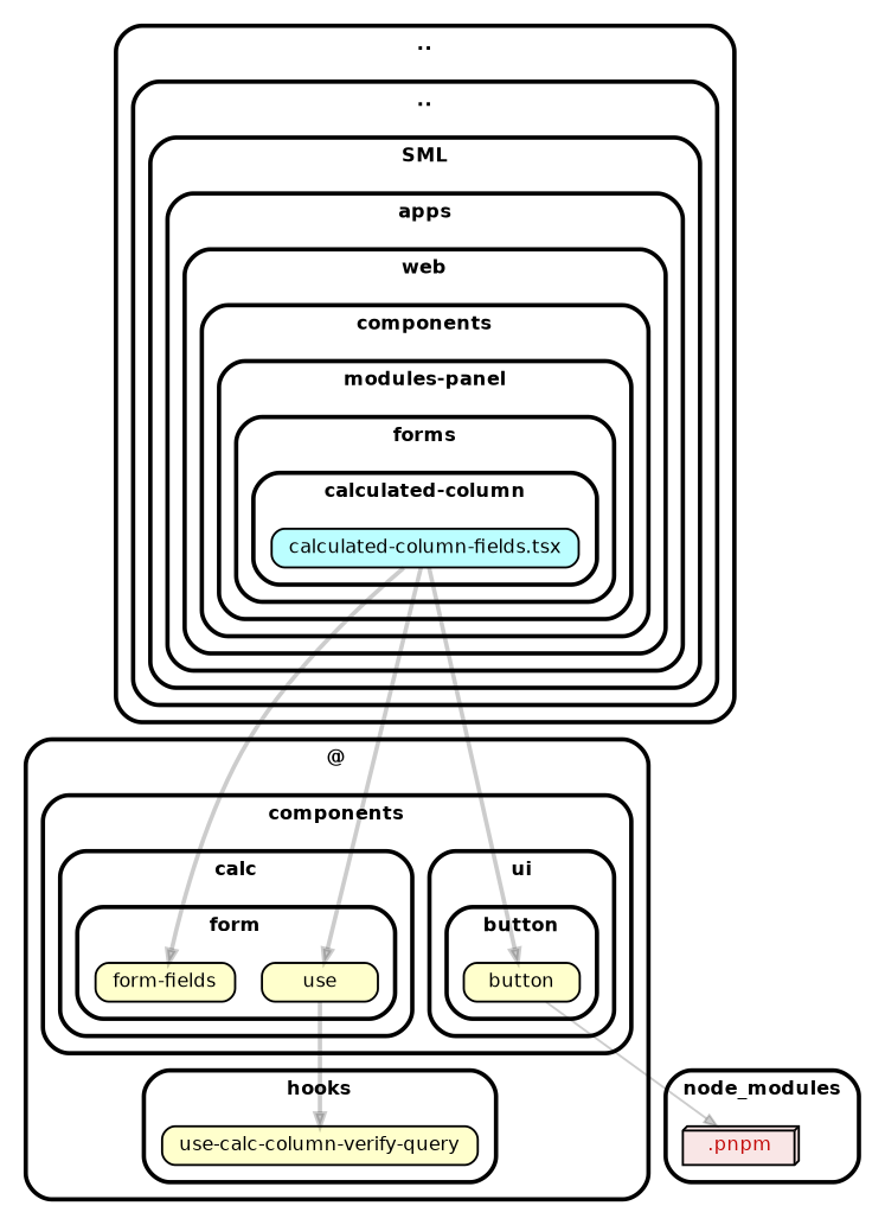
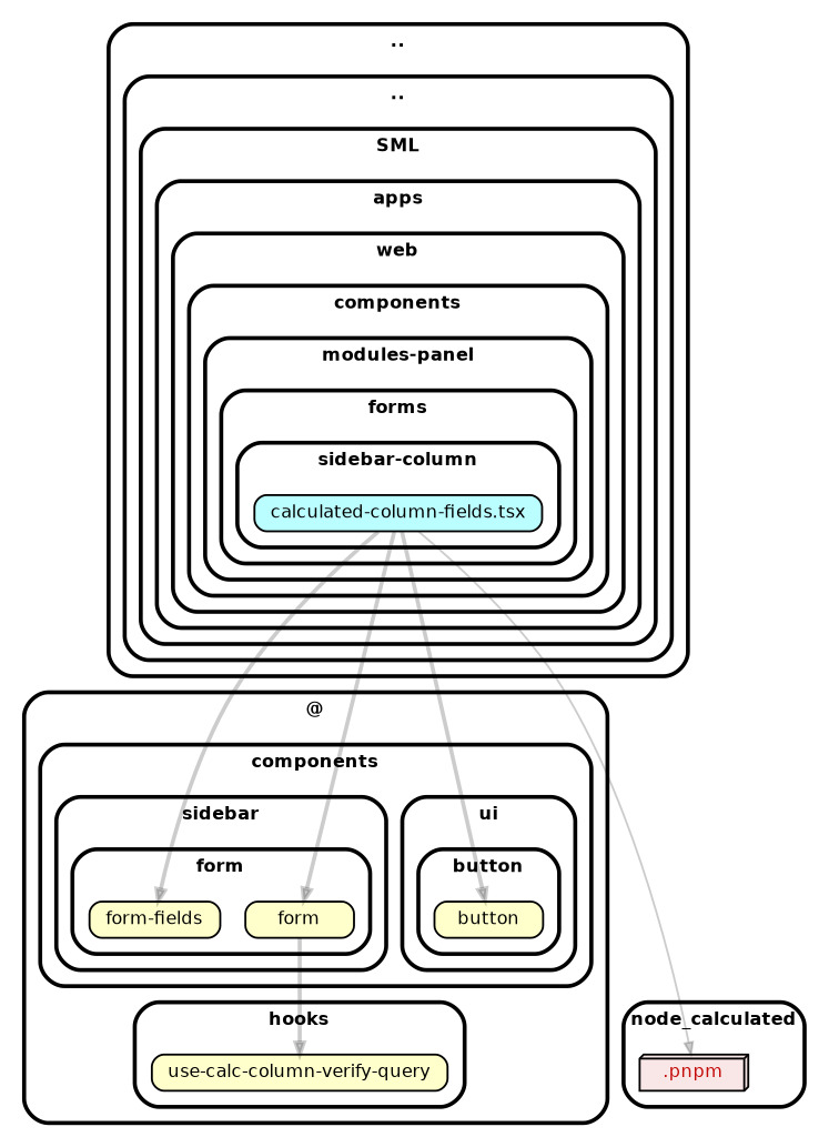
  strict digraph {
    compound=true
    fillcolor="#ffffff"
    fontname="Helvetica-bold"
    fontsize=9
    nodesep=0.16
    rankdir=TB
    ranksep=0.18
    splines=true
    style="rounded,bold,filled"
    node [color=black fillcolor="#ffffcc" fontcolor=black fontname=Helvetica fontsize=9 shape=box style="rounded, filled"]
    edge [arrowhead=normal arrowsize=0.6 color="#00000033" fontname=Helvetica fontsize=9 penwidth=2.0]
    n1 [fillcolor="#bbfeff" height=0.2 label=<calculated-column-fields.tsx>]
    n2 [fillcolor="#c40b0a1a" fontcolor="#c40b0a" height=0.2 label=<.pnpm> shape=box3d]
-   n3 [height=0.2 label=use]
+   n3 [height=0.2 label=form]
    n4 [height=0.2 label=<form-fields>]
    n5 [height=0.2 label=button]
    n6 [height=0.2 label=<use-calc-column-verify-query>]
    subgraph cluster_1 {
      label=".."
      subgraph cluster_2 {
        label=".."
        subgraph cluster_3 {
          label=SML
          subgraph cluster_4 {
            label=apps
            subgraph cluster_5 {
              label=web
              subgraph cluster_6 {
                label=components
                subgraph cluster_7 {
                  label="modules-panel"
                  subgraph cluster_8 {
                    label=forms
                    subgraph cluster_9 {
-                     label="calculated-column"
+                     label="sidebar-column"
                      n1
                    }
                  }
                }
              }
            }
          }
        }
      }
    }
    subgraph cluster_10 {
-     label=node_modules
+     label=node_calculated
      n2
    }
    subgraph cluster_11 {
      label="@"
      subgraph cluster_12 {
        label=components
        subgraph cluster_13 {
-         label=calc
+         label=sidebar
          subgraph cluster_14 {
            label=form
            n3
            n4
          }
        }
        subgraph cluster_15 {
          label=ui
          subgraph cluster_16 {
            label=button
            n5
          }
        }
      }
      subgraph cluster_17 {
        label=hooks
        n6
      }
    }
-   n5 -> n2 [penwidth=1.0]
+   n1 -> n2 [penwidth=1.0]
    n1 -> n3
    n1 -> n4
    n1 -> n5
    n3 -> n6
  }
